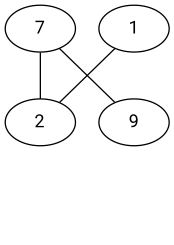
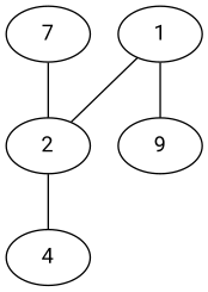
  digraph {
    fontname="Roboto Mono"
    node [fontname="Roboto Mono" style=rounded]
    edge [arrowhead=none fontname="Roboto Mono"]
    n1 [label=7]
    n2 [label=2]
+   n3 [label=4]
    n4 [label=1]
    n5 [label=9]
    n1 -> n2
+   n2 -> n3
    n4 -> n2
-   n1 -> n5
+   n4 -> n5
  }
